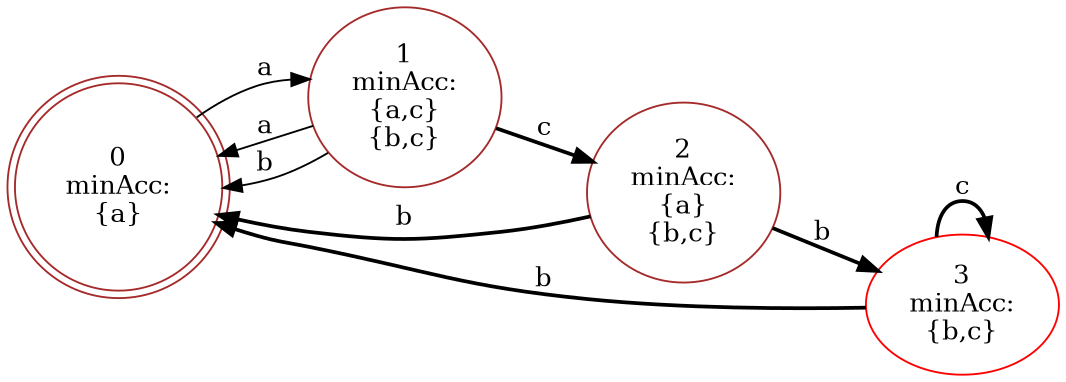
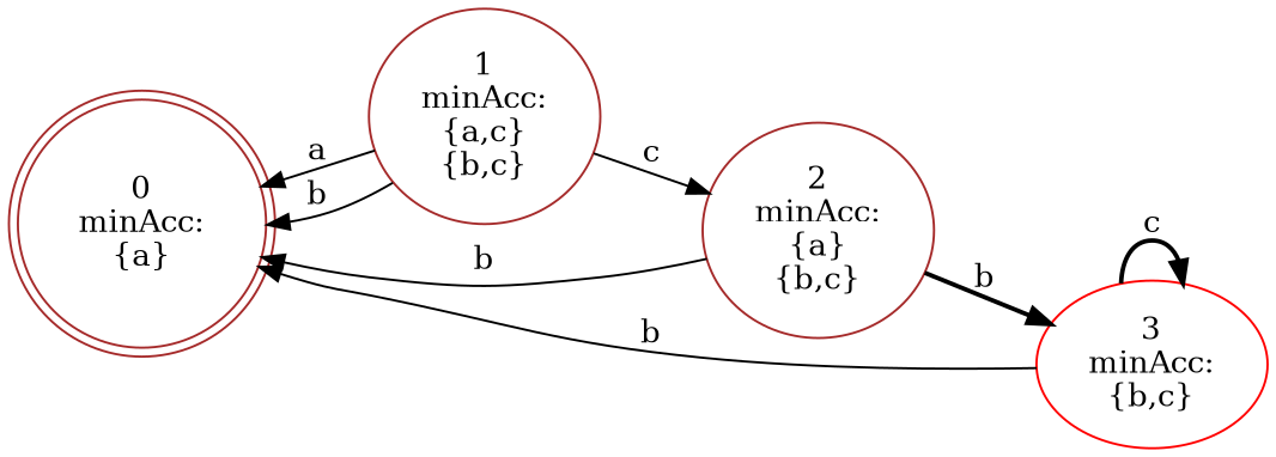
  digraph {
    rankdir=LR
    node [color=brown]
    edge [style=bold]
    n1 [label="0\nminAcc:\n{a}\n" shape=doublecircle]
    n2 [label="1\nminAcc:\n{a,c}\n{b,c}\n"]
    n3 [label="2\nminAcc:\n{a}\n{b,c}\n"]
    n4 [color=red label="3\nminAcc:\n{b,c}\n"]
-   n1 -> n2 [label=a style=solid]
    n2 -> n1 [label=a style=solid]
    n2 -> n1 [label=b style=solid]
-   n2 -> n3 [label=c]
-   n3 -> n1 [label=b]
+   n2 -> n3 [label=c style=solid]
+   n3 -> n1 [label=b style=solid]
    n3 -> n4 [label=b]
-   n4 -> n1 [label=b]
+   n4 -> n1 [label=b style=solid]
    n4 -> n4 [label=c]
  }
